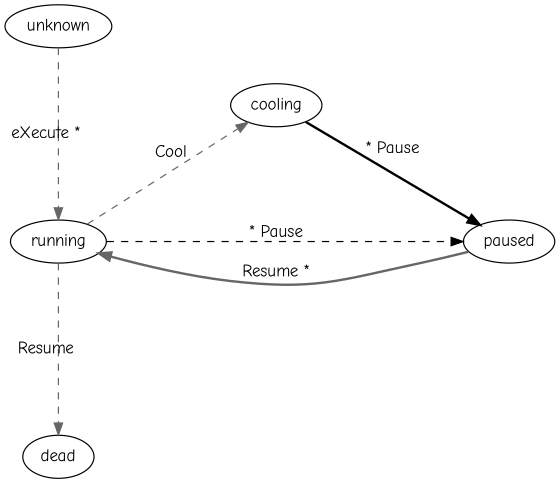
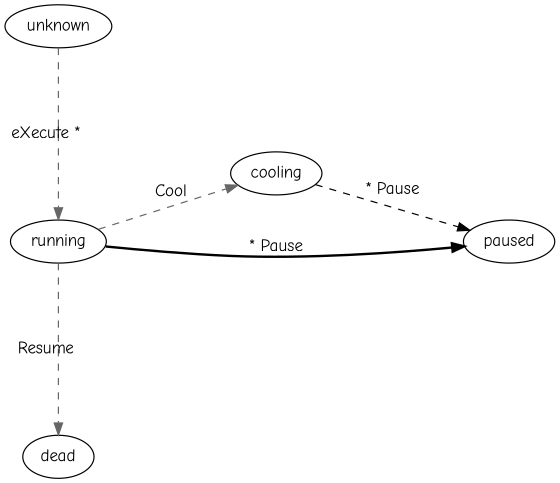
  digraph {
    fontname="Comic Neue"
    nodesep=1
    rankdir=LR
    ranksep=1
    node [fontname="Comic Neue"]
    edge [color=gray40 fontname="Comic Neue" style=dashed]
    unknown
    running
    dead
    cooling
    paused
    subgraph sub_1 {
      rank=same
      unknown
      running
      dead
    }
    unknown -> running [label="eXecute *"]
    running -> dead [label=Resume]
    running -> cooling [label=Cool]
-   running -> paused [color=black label="* Pause"]
-   cooling -> paused [color=black label="* Pause" style=bold]
-   paused -> running [label="Resume *" style=bold]
+   running -> paused [color=black label="* Pause" style=bold]
+   cooling -> paused [color=black label="* Pause"]
  }
